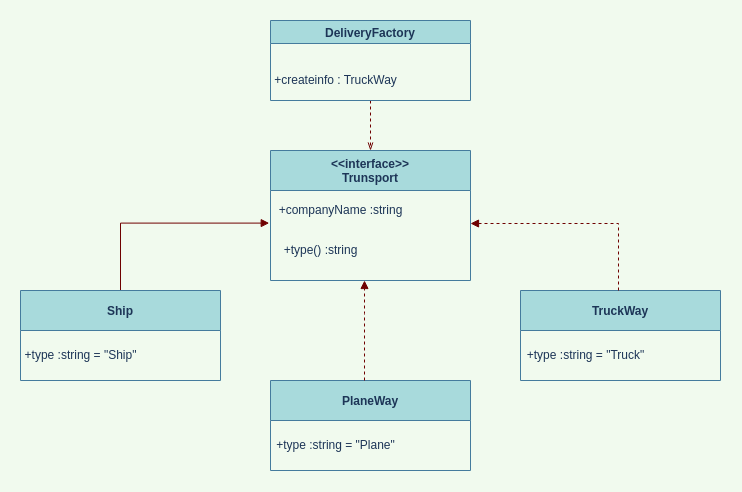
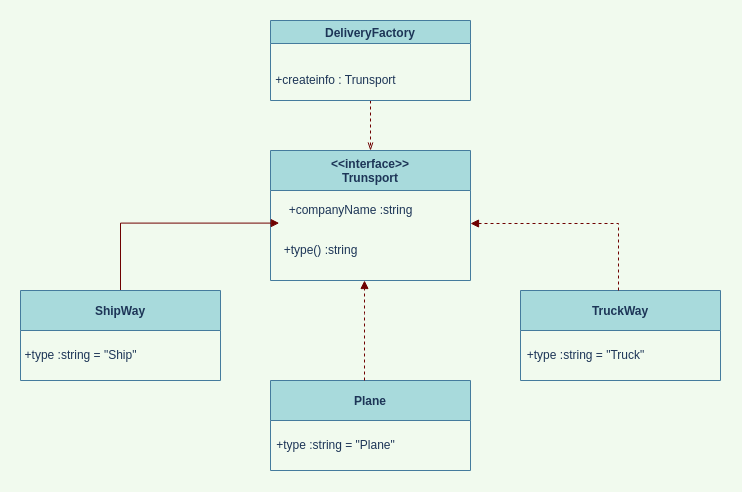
  <mxCell id="0" />
  <mxCell id="1" parent="0" />
  <mxCell id="2" value="&lt;&lt;interface&gt;&gt;&#10;Trunsport" style="swimlane;startSize=40;fillColor=#A8DADC;strokeColor=#457B9D;fontColor=#1D3557;" parent="1" vertex="1"><mxGeometry x="270" y="150" width="200" height="130" as="geometry" /></mxCell>
  <mxCell id="3" value="+type() :string" style="text;html=1;align=center;verticalAlign=middle;resizable=0;points=[];autosize=1;strokeColor=none;fontColor=#1D3557;" parent="2" vertex="1"><mxGeometry y="90" width="100" height="20" as="geometry" /></mxCell>
- <mxCell id="4" value="+companyName :string" style="text;html=1;align=center;verticalAlign=middle;resizable=0;points=[];autosize=1;strokeColor=none;fontColor=#1D3557;" parent="2" vertex="1"><mxGeometry y="50" width="140" height="20" as="geometry" /></mxCell>
+ <mxCell id="4" value="+companyName :string" style="text;html=1;align=center;verticalAlign=middle;resizable=0;points=[];autosize=1;strokeColor=none;fontColor=#1D3557;" parent="2" vertex="1"><mxGeometry x="10" y="50" width="140" height="20" as="geometry" /></mxCell>
  <mxCell id="5" style="edgeStyle=orthogonalEdgeStyle;rounded=0;orthogonalLoop=1;jettySize=auto;html=1;exitX=0.5;exitY=0;exitDx=0;exitDy=0;entryX=-0.009;entryY=1.13;entryDx=0;entryDy=0;entryPerimeter=0;fillColor=#a20025;strokeColor=#6F0000;dashed=0;startArrow=none;startFill=0;endArrow=block;endFill=1;" edge="1" parent="1" source="6" target="4"><mxGeometry relative="1" as="geometry"><Array as="points"><mxPoint x="120" y="223" /></Array></mxGeometry></mxCell>
- <mxCell id="6" value="Ship" style="swimlane;startSize=40;fillColor=#A8DADC;strokeColor=#457B9D;fontColor=#1D3557;" parent="1" vertex="1"><mxGeometry x="20" y="290" width="200" height="90" as="geometry" /></mxCell>
+ <mxCell id="6" value="ShipWay" style="swimlane;startSize=40;fillColor=#A8DADC;strokeColor=#457B9D;fontColor=#1D3557;" parent="1" vertex="1"><mxGeometry x="20" y="290" width="200" height="90" as="geometry" /></mxCell>
  <mxCell id="7" value="+type :string = &quot;Ship&quot;" style="text;html=1;align=center;verticalAlign=middle;resizable=0;points=[];autosize=1;strokeColor=none;fontColor=#1D3557;" parent="6" vertex="1"><mxGeometry y="55" width="120" height="20" as="geometry" /></mxCell>
  <mxCell id="8" value="TruckWay" style="swimlane;startSize=40;fillColor=#A8DADC;strokeColor=#457B9D;fontColor=#1D3557;" parent="1" vertex="1"><mxGeometry x="520" y="290" width="200" height="90" as="geometry" /></mxCell>
  <mxCell id="9" value="+type :string = &quot;Truck&quot;" style="text;html=1;align=center;verticalAlign=middle;resizable=0;points=[];autosize=1;strokeColor=none;fontColor=#1D3557;" parent="8" vertex="1"><mxGeometry y="55" width="130" height="20" as="geometry" /></mxCell>
- <mxCell id="10" value="PlaneWay" style="swimlane;startSize=40;fillColor=#A8DADC;strokeColor=#457B9D;fontColor=#1D3557;" parent="1" vertex="1"><mxGeometry x="270" y="380" width="200" height="90" as="geometry" /></mxCell>
+ <mxCell id="10" value="Plane" style="swimlane;startSize=40;fillColor=#A8DADC;strokeColor=#457B9D;fontColor=#1D3557;" parent="1" vertex="1"><mxGeometry x="270" y="380" width="200" height="90" as="geometry" /></mxCell>
  <mxCell id="11" value="+type :string = &quot;Plane&quot;" style="text;html=1;align=center;verticalAlign=middle;resizable=0;points=[];autosize=1;strokeColor=none;fontColor=#1D3557;" parent="10" vertex="1"><mxGeometry y="55" width="130" height="20" as="geometry" /></mxCell>
  <mxCell id="12" style="edgeStyle=orthogonalEdgeStyle;rounded=0;orthogonalLoop=1;jettySize=auto;html=1;exitX=0.5;exitY=1;exitDx=0;exitDy=0;entryX=0.5;entryY=0;entryDx=0;entryDy=0;dashed=1;startArrow=none;startFill=0;endArrow=openThin;endFill=0;fillColor=#a20025;strokeColor=#6F0000;" edge="1" parent="1" source="13" target="2"><mxGeometry relative="1" as="geometry" /></mxCell>
  <mxCell id="13" value="DeliveryFactory" style="swimlane;fillColor=#A8DADC;strokeColor=#457B9D;fontColor=#1D3557;" parent="1" vertex="1"><mxGeometry x="270" y="20" width="200" height="80" as="geometry" /></mxCell>
  <mxCell id="14" value="&lt;div style=&quot;background-color: rgb(42 , 42 , 46) ; font-family: &amp;#34;consolas&amp;#34; , &amp;#34;courier new&amp;#34; , monospace ; font-size: 18px ; line-height: 24px&quot;&gt;&lt;br&gt;&lt;/div&gt;" style="text;html=1;align=center;verticalAlign=middle;resizable=0;points=[];autosize=1;strokeColor=none;fontColor=#1D3557;" parent="13" vertex="1"><mxGeometry x="50" y="50" width="20" height="30" as="geometry" /></mxCell>
- <mxCell id="15" value="+createinfo : TruckWay" style="text;html=1;align=center;verticalAlign=middle;resizable=0;points=[];autosize=1;strokeColor=none;fontColor=#1D3557;" parent="13" vertex="1"><mxGeometry y="50" width="130" height="20" as="geometry" /></mxCell>
+ <mxCell id="15" value="+createinfo : Trunsport" style="text;html=1;align=center;verticalAlign=middle;resizable=0;points=[];autosize=1;strokeColor=none;fontColor=#1D3557;" parent="13" vertex="1"><mxGeometry y="50" width="130" height="20" as="geometry" /></mxCell>
  <mxCell id="16" style="edgeStyle=orthogonalEdgeStyle;rounded=0;orthogonalLoop=1;jettySize=auto;html=1;exitX=0.5;exitY=0;exitDx=0;exitDy=0;fillColor=#a20025;strokeColor=#6F0000;dashed=1;startArrow=none;startFill=0;endArrow=block;endFill=1;" edge="1" parent="1"><mxGeometry relative="1" as="geometry"><mxPoint x="364" y="380" as="sourcePoint" /><mxPoint x="364" y="280" as="targetPoint" /><Array as="points"><mxPoint x="364" y="313" /></Array></mxGeometry></mxCell>
  <mxCell id="17" style="edgeStyle=orthogonalEdgeStyle;rounded=0;orthogonalLoop=1;jettySize=auto;html=1;exitX=0.5;exitY=0;exitDx=0;exitDy=0;fillColor=#a20025;strokeColor=#6F0000;dashed=1;startArrow=none;startFill=0;endArrow=block;endFill=1;" edge="1" parent="1"><mxGeometry relative="1" as="geometry"><mxPoint x="618" y="290" as="sourcePoint" /><mxPoint x="470" y="223" as="targetPoint" /><Array as="points"><mxPoint x="618" y="223" /></Array></mxGeometry></mxCell>
